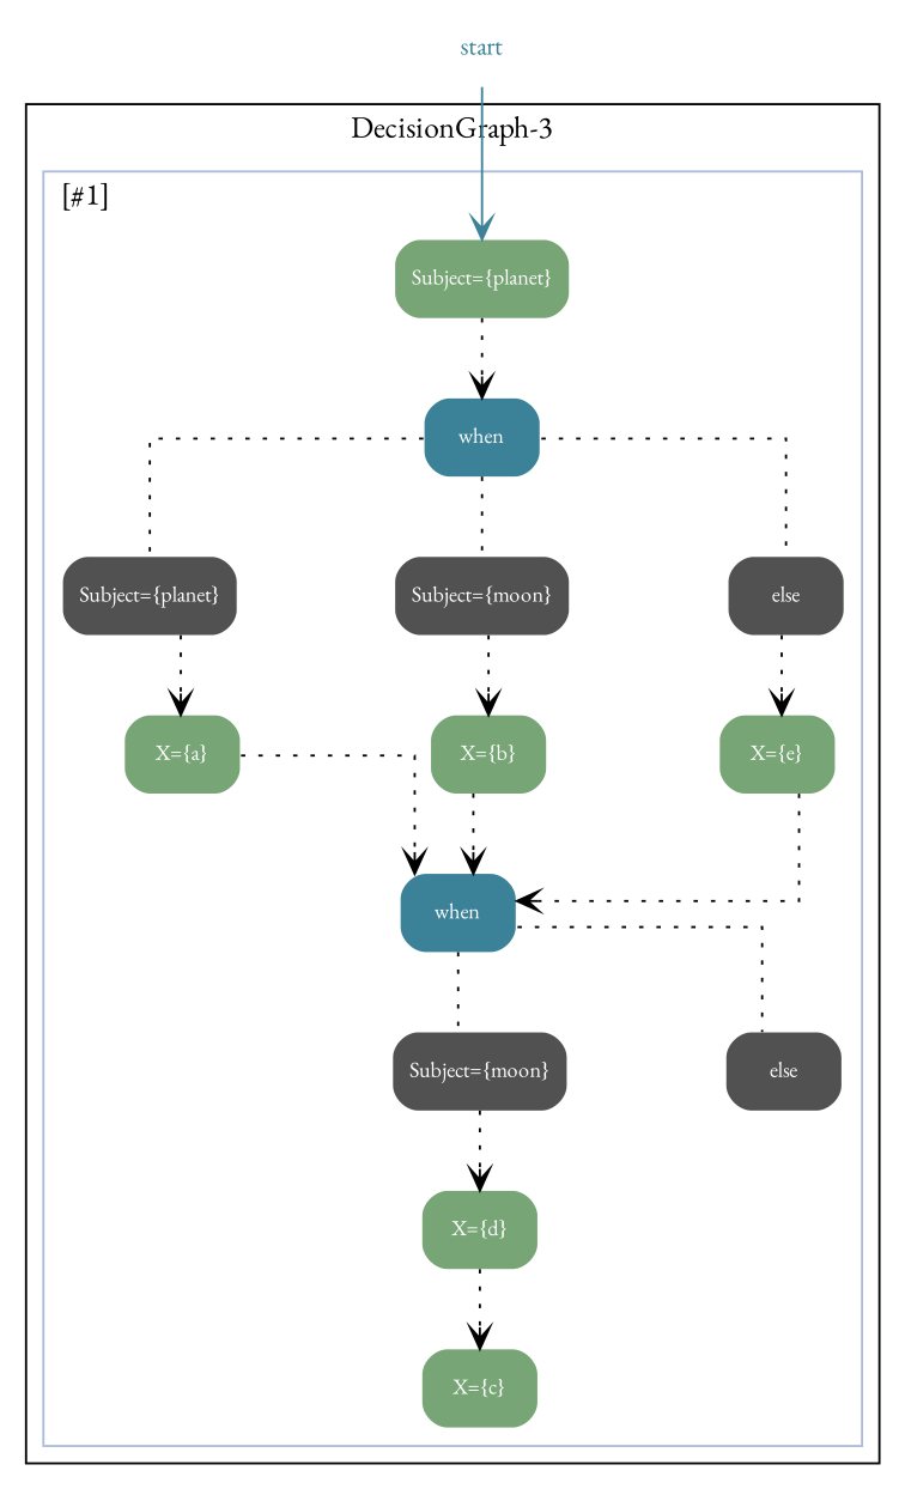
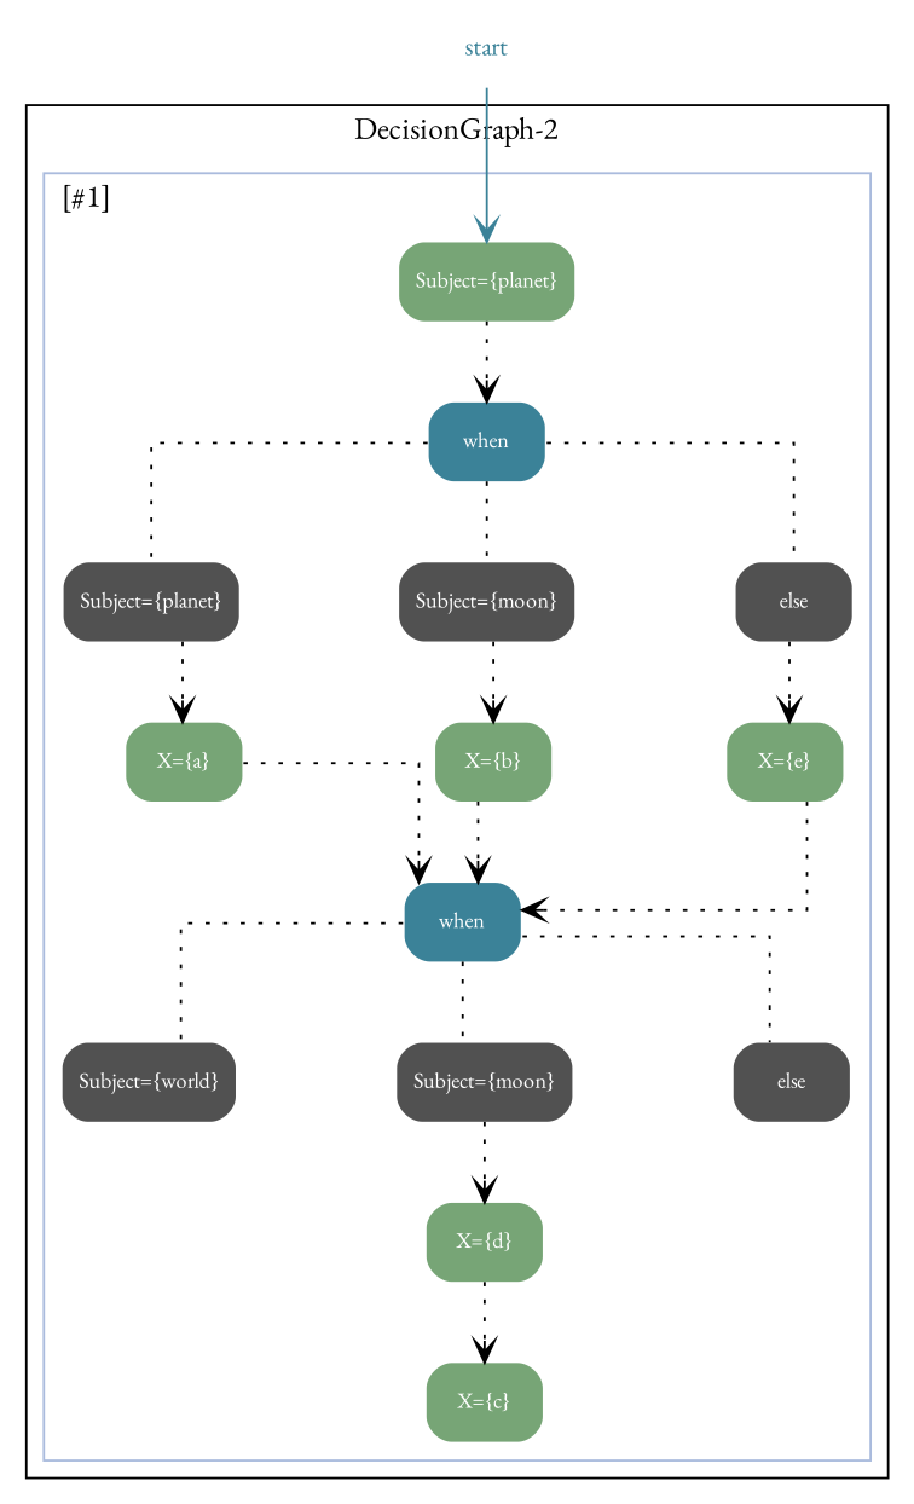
  digraph {
    compound=true
    concentrate=true
    fontname="EB Garamond"
    nodesep=1
    splines=ortho
    node [color=white fillcolor="#77A576" fontcolor=white fontname="EB Garamond" fontsize=10 shape=Mrecord style=filled]
    edge [arrowhead=open fontname="EB Garamond" style=dotted]
    start [fillcolor=transparent fontcolor="#3B8298" fontsize=12 shape=none]
    n2 [label="Subject=\{planet\}\n"]
    n3 [fillcolor="#3B8298" label=when]
    n4 [fillcolor="#515151" label="Subject=\{planet\}\n"]
    n5 [fillcolor="#515151" label="Subject=\{moon\}\n"]
    n6 [fillcolor="#515151" label=else]
    n7 [label="X=\{a\}\n"]
    n8 [fillcolor="#3B8298" label=when]
+   n9 [fillcolor="#515151" label="Subject=\{world\}\n"]
    n10 [fillcolor="#515151" label="Subject=\{moon\}\n"]
    n11 [fillcolor="#515151" label=else]
    n12 [label="X=\{c\}\n"]
    n13 [label="X=\{d\}\n"]
    n14 [label="X=\{b\}\n"]
    n15 [label="X=\{e\}\n"]
    subgraph sub_1 {
      rank=source
      start
    }
    subgraph cluster_2 {
-     label="DecisionGraph-3"
+     label="DecisionGraph-2"
      subgraph cluster_3 {
        color="#AABBDD"
        label="[#1]"
        labeljust=l
        n2
        n3
        n4
        n5
        n6
        n7
        n8
+       n9
        n10
        n11
        n12
        n13
        n14
        n15
      }
    }
    start -> n2 [color="#3B8298" penwidth=1.0 style=solid]
    n2 -> n3
    n3 -> n4 [arrowhead=none]
    n3 -> n5 [arrowhead=none]
    n3 -> n6 [arrowhead=none]
    n4 -> n7
    n5 -> n14
    n6 -> n15
    n7 -> n8 [headport=ne]
+   n8 -> n9 [arrowhead=none]
    n8 -> n10 [arrowhead=none]
    n8 -> n11 [arrowhead=none]
    n10 -> n13
    n13 -> n12
    n14 -> n8 [headport=ne]
    n15 -> n8 [headport=ne]
  }
